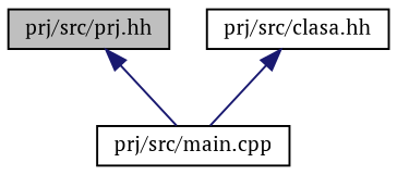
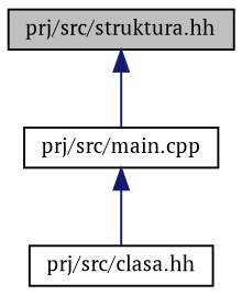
  digraph {
    fontname="PT Serif"
    node [color=black fillcolor=white fontname="PT Serif" fontsize=10 shape=record style=filled]
    edge [color=midnightblue dir=back fontname="PT Serif" fontsize=10 labelfontname=Helvetica labelfontsize=10 style=solid]
-   n1 [fillcolor=grey75 fontcolor=black height=0.2 label="prj/src/prj.hh" width=0.4]
+   n1 [fillcolor=grey75 fontcolor=black height=0.2 label="prj/src/struktura.hh" width=0.4]
    n2 [height=0.2 label="prj/src/main.cpp" width=0.4]
    n3 [height=0.2 label="prj/src/clasa.hh" width=0.4]
    n1 -> n2
-   n3 -> n2
+   n2 -> n3
  }
